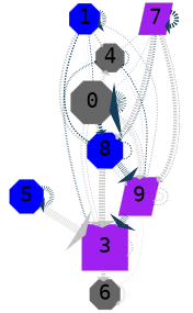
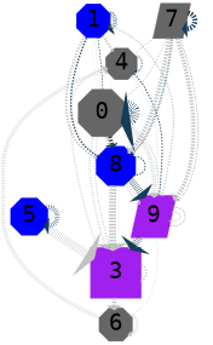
  digraph {
    fontname="DejaVu Sans Mono"
    node [color=gray40 fixedsize=true fontname="DejaVu Sans Mono" fontsize=85 shape=octagon style=filled]
    edge [arrowsize=0.01 color=grey76 fontname="DejaVu Sans Mono" penwidth=1 style=dotted]
    1 [color=blue height=1.7950549357115013 width=1.7950549357115013]
    4 [height=1.6666666666666667 width=1.6666666666666667]
    9 [color=purple height=2.23606797749979 shape=parallelogram width=2.23606797749979]
    8 [color=blue height=2.0816659994661326 width=2.0816659994661326]
    n5 [height=2.494438257849294 label=0 width=2.494438257849294]
    3 [color=purple height=2.6874192494328497 shape=box width=2.6874192494328497]
    6 [height=1.7638342073763937 width=1.7638342073763937]
    5 [color=blue height=1.9720265943665387 width=1.9720265943665387]
-   7 [height=1.8559214542766738 shape=parallelogram width=1.8559214542766738 fillcolor=purple]
+   7 [height=1.8559214542766738 shape=parallelogram width=1.8559214542766738]
    1 -> 1 [color="#143D59" penwidth=17]
    1 -> 4 [penwidth=9 style=dashed]
    1 -> 9 [penwidth=5 style=dashed]
    1 -> 8 [penwidth=8 style=dashed]
    1 -> 8 [color="#143D59" penwidth=6 style=dashed]
    1 -> n5 [style=dashed]
    1 -> n5 [color="#143D59"]
    4 -> 4 [color="#143D59" penwidth=7]
    4 -> 8 [penwidth=2]
    4 -> n5 [style=dashed]
    9 -> 4 [penwidth=2 style=dashed]
    9 -> 4 [color="#143D59" penwidth=4 style=dashed]
    9 -> 9 [penwidth=4 style=dashed]
    9 -> 9 [color="#143D59" penwidth=3]
    9 -> 8 [penwidth=2 style=dashed]
    9 -> 8 [color="#143D59" penwidth=3]
    9 -> 3 [penwidth=11]
    9 -> 3 [color="#143D59" penwidth=26]
    8 -> 9 [penwidth=10]
    8 -> 9 [color="#143D59" penwidth=25]
    8 -> 8 [style=dashed]
    8 -> 8 [color="#143D59" penwidth=4 style=dashed]
    8 -> 3 [penwidth=26 style=dashed]
    8 -> 3 [color="#143D59"]
    n5 -> 1 [color="#143D59" penwidth=3 style=dashed]
-   n5 -> 4 [penwidth=15]
+   6 -> 4 [penwidth=15]
    n5 -> 9 [penwidth=17]
    n5 -> 9 [color="#143D59" style=dashed]
    n5 -> 8 [penwidth=10 style=dashed]
    n5 -> 8 [color="#143D59" penwidth=15 style=dashed]
    n5 -> n5 [penwidth=3]
    n5 -> n5 [color="#143D59" penwidth=36]
    n5 -> 3 [penwidth=9]
    n5 -> 3 [color="#143D59" penwidth=2]
-   3 -> 4 [color="#143D59" penwidth=8]
+   3 -> 4 [penwidth=8]
    3 -> 9 [penwidth=3 style=dashed]
    3 -> 8
    3 -> 3 [penwidth=6 style=dashed]
    3 -> 6 [penwidth=17 style=dashed]
    3 -> 6 [color="#143D59"]
    6 -> 9 [color="#143D59"]
    6 -> 6 [penwidth=11]
    5 -> 3 [penwidth=34]
    5 -> 5 [style=dashed]
    5 -> 5 [color="#143D59" penwidth=18]
    7 -> 4
    7 -> 4 [color="#143D59" style=dashed]
    7 -> 9 [penwidth=15 style=dashed]
    7 -> 9 [color="#143D59" penwidth=3]
    7 -> 8 [penwidth=15 style=dashed]
    7 -> 8 [color="#143D59" penwidth=9]
    7 -> n5 [color="#143D59" style=dashed]
    7 -> 7 [color="#143D59" penwidth=19 style=dashed]
  }
